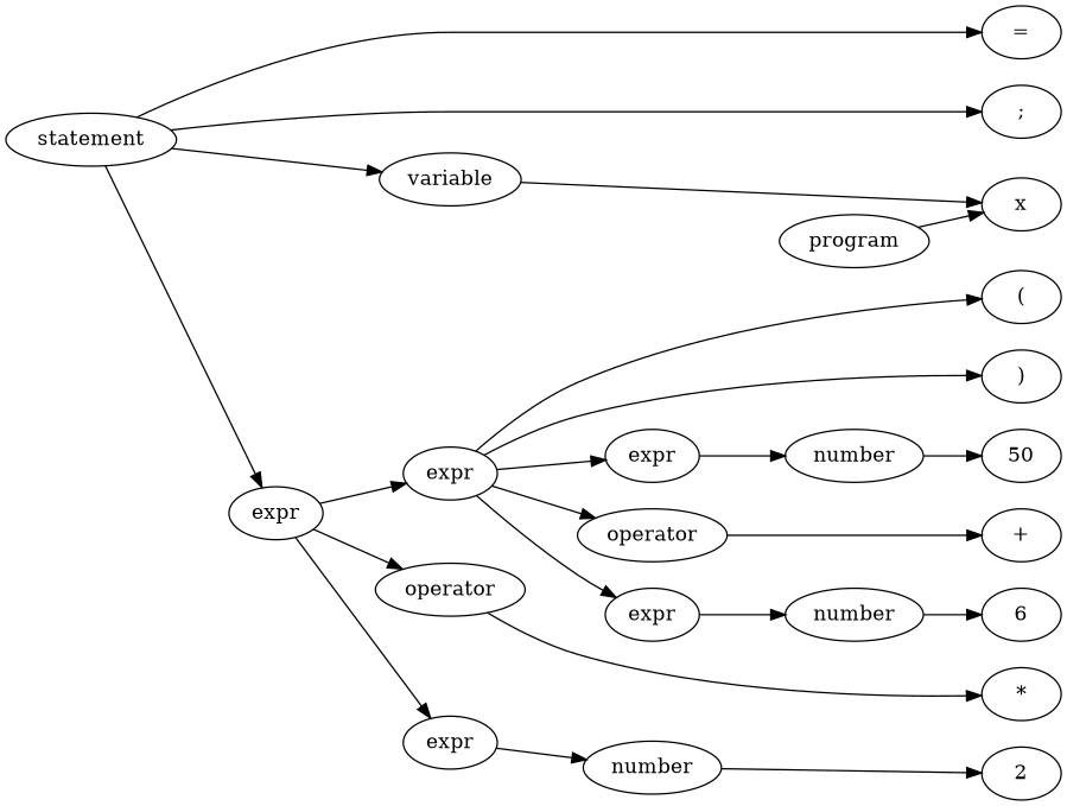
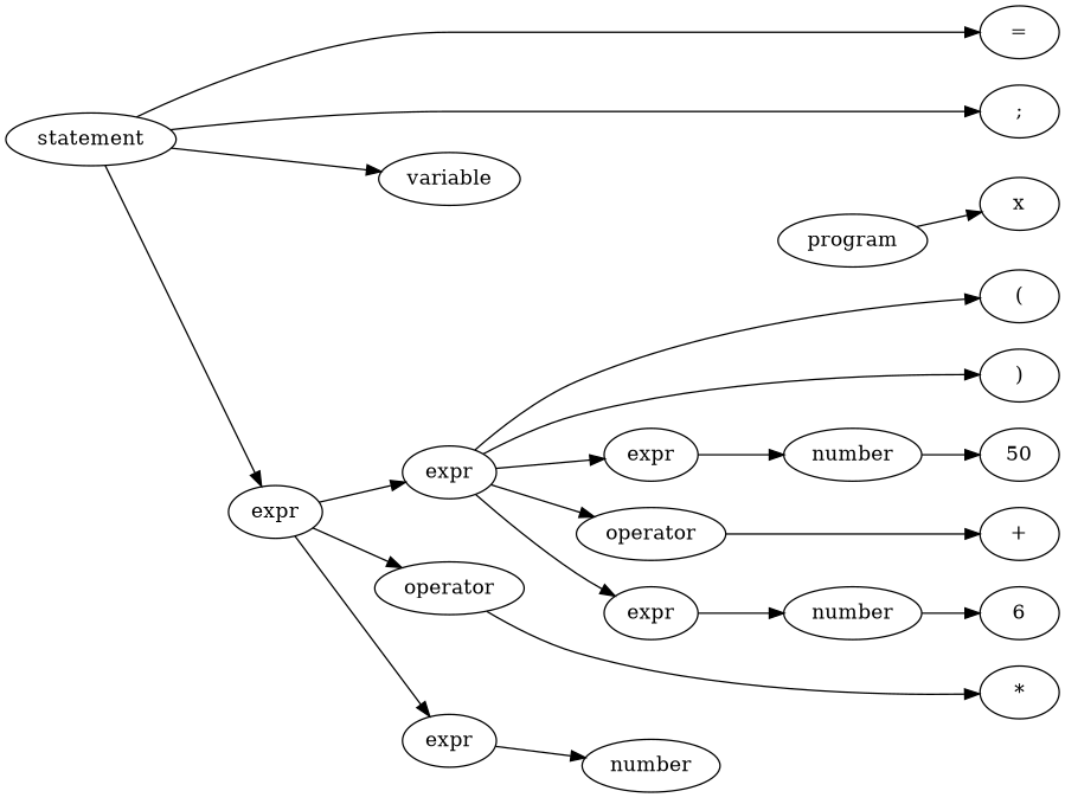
  digraph {
    rankdir=LR
    n1 [label="="]
    n2 [label=";"]
    n3 [label="("]
    n4 [label=")"]
    x
    "*"
-   2
    "+"
    50
    6
    n11 [label=expr]
    n12 [label=operator]
    n13 [label=expr]
    n14 [label=expr]
    n15 [label=operator]
    n16 [label=expr]
    n17 [label=number]
    n18 [label=number]
    n19 [label=number]
    n20 [label=variable]
    n21 [label=expr]
    program
    statement
    subgraph sub_1 {
      rank=same
      n1
      n2
      n3
      n4
      x
      "*"
-     2
      "+"
      50
      6
    }
    subgraph sub_2 {
      rank=same
      n11
      n12
      n13
    }
    subgraph sub_3 {
      rank=same
      n14
      n15
      n16
    }
    n11 -> n3
    n11 -> n4
    n11 -> n14
    n11 -> n15
    n11 -> n16
    n12 -> "*"
    n13 -> n17
    n14 -> n18
    n15 -> "+"
    n16 -> n19
-   n17 -> 2
    n18 -> 50
    n19 -> 6
-   n20 -> x
    n21 -> n11
    n21 -> n12
    n21 -> n13
    program -> x
    statement -> n1
    statement -> n2
    statement -> n20
    statement -> n21
  }
